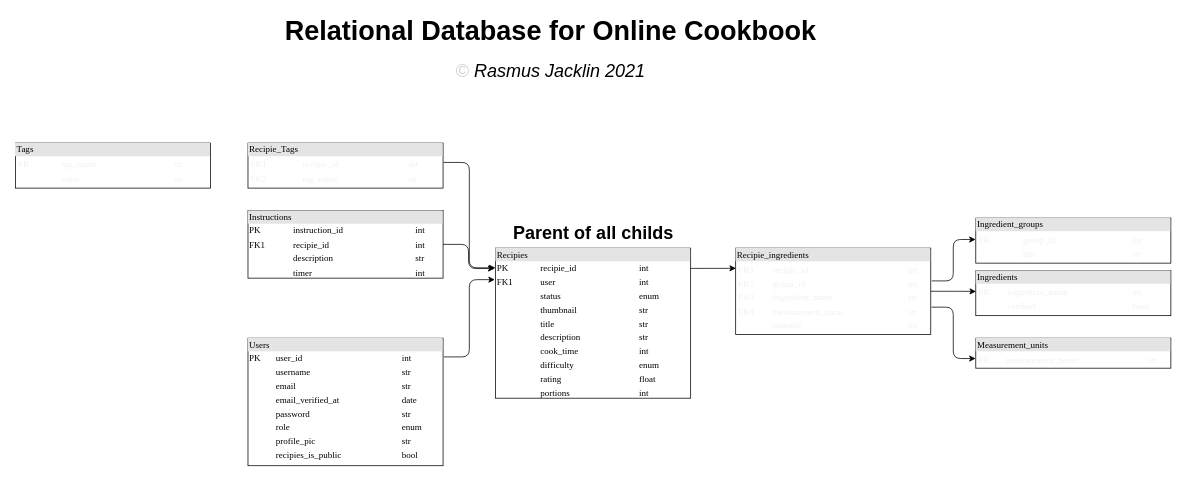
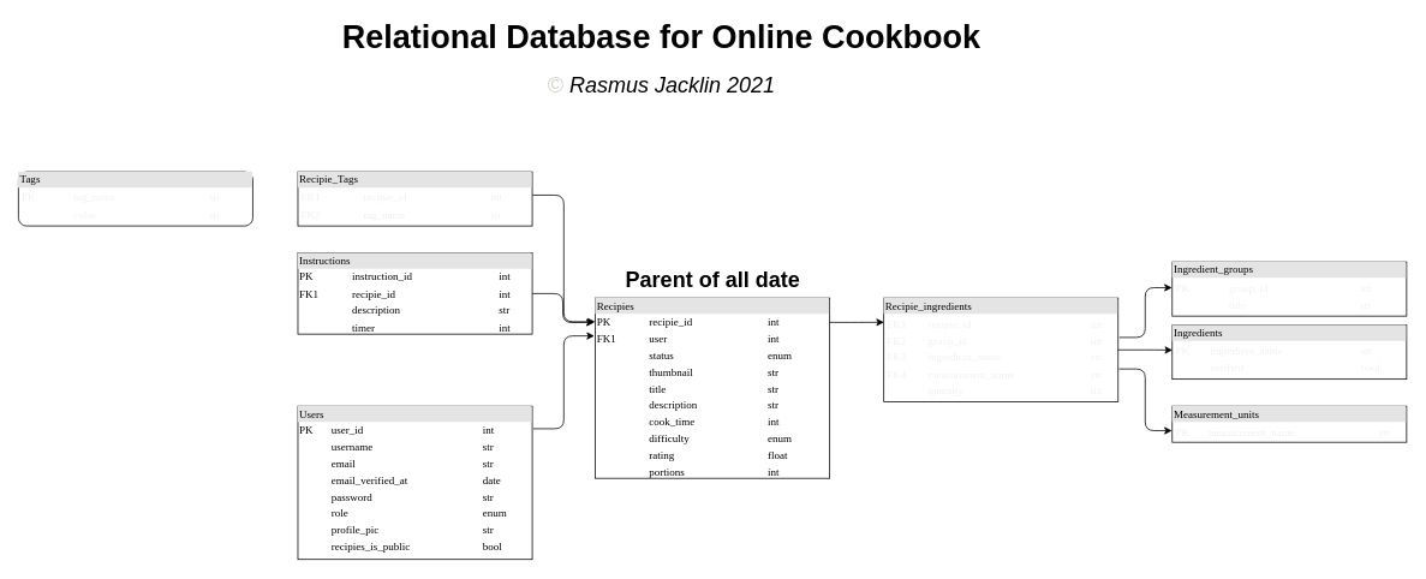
  <mxCell id="0" />
  <mxCell id="1" parent="0" />
  <mxCell id="2" value="&lt;div style=&quot;box-sizing: border-box ; width: 100% ; background: rgb(228 , 228 , 228) ; padding: 2px&quot;&gt;&lt;font color=&quot;#000000&quot;&gt;Recipies&lt;/font&gt;&lt;/div&gt;&lt;table style=&quot;width: 100% ; font-size: 1em&quot; cellpadding=&quot;2&quot; cellspacing=&quot;0&quot;&gt;&lt;tbody&gt;&lt;tr&gt;&lt;td&gt;PK&lt;/td&gt;&lt;td&gt;recipie_id&lt;/td&gt;&lt;td&gt;int&lt;/td&gt;&lt;/tr&gt;&lt;tr&gt;&lt;td&gt;FK1&lt;/td&gt;&lt;td&gt;user&lt;/td&gt;&lt;td&gt;int&lt;/td&gt;&lt;/tr&gt;&lt;tr&gt;&lt;td&gt;&lt;br&gt;&lt;/td&gt;&lt;td&gt;status&lt;/td&gt;&lt;td&gt;enum&lt;/td&gt;&lt;/tr&gt;&lt;tr&gt;&lt;td&gt;&lt;br&gt;&lt;/td&gt;&lt;td&gt;thumbnail&lt;/td&gt;&lt;td&gt;str&lt;/td&gt;&lt;/tr&gt;&lt;tr&gt;&lt;td&gt;&lt;br&gt;&lt;/td&gt;&lt;td&gt;title&lt;/td&gt;&lt;td&gt;str&lt;/td&gt;&lt;/tr&gt;&lt;tr&gt;&lt;td&gt;&lt;br&gt;&lt;/td&gt;&lt;td&gt;description&lt;/td&gt;&lt;td&gt;str&lt;/td&gt;&lt;/tr&gt;&lt;tr&gt;&lt;td&gt;&lt;br&gt;&lt;/td&gt;&lt;td&gt;cook_time&lt;/td&gt;&lt;td&gt;int&lt;/td&gt;&lt;/tr&gt;&lt;tr&gt;&lt;td&gt;&lt;br&gt;&lt;/td&gt;&lt;td&gt;difficulty&lt;/td&gt;&lt;td&gt;enum&lt;/td&gt;&lt;/tr&gt;&lt;tr&gt;&lt;td&gt;&lt;br&gt;&lt;/td&gt;&lt;td&gt;rating&lt;/td&gt;&lt;td&gt;float&lt;/td&gt;&lt;/tr&gt;&lt;tr&gt;&lt;td&gt;&lt;br&gt;&lt;/td&gt;&lt;td&gt;portions&lt;/td&gt;&lt;td&gt;int&lt;/td&gt;&lt;/tr&gt;&lt;/tbody&gt;&lt;/table&gt;" style="verticalAlign=top;align=left;overflow=fill;html=1;rounded=0;shadow=0;comic=0;labelBackgroundColor=none;strokeWidth=1;fontFamily=Verdana;fontSize=12" parent="1" vertex="1"><mxGeometry x="660" y="330" width="260" height="200" as="geometry" /></mxCell>
  <mxCell id="3" value="&lt;div style=&quot;box-sizing: border-box ; width: 100% ; background: rgb(228 , 228 , 228) ; padding: 2px&quot;&gt;&lt;font color=&quot;#000000&quot;&gt;Instructions&lt;/font&gt;&lt;/div&gt;&lt;table style=&quot;width: 100% ; font-size: 1em&quot; cellpadding=&quot;2&quot; cellspacing=&quot;0&quot;&gt;&lt;tbody&gt;&lt;tr&gt;&lt;td&gt;PK&lt;/td&gt;&lt;td&gt;instruction_id&lt;/td&gt;&lt;td&gt;int&lt;/td&gt;&lt;/tr&gt;&lt;tr&gt;&lt;td&gt;FK1&lt;/td&gt;&lt;td&gt;recipie_id&lt;/td&gt;&lt;td&gt;int&lt;/td&gt;&lt;/tr&gt;&lt;tr&gt;&lt;td&gt;&lt;br&gt;&lt;/td&gt;&lt;td&gt;description&lt;/td&gt;&lt;td&gt;str&lt;/td&gt;&lt;/tr&gt;&lt;tr&gt;&lt;td&gt;&lt;br&gt;&lt;/td&gt;&lt;td&gt;timer&lt;/td&gt;&lt;td&gt;int&lt;/td&gt;&lt;/tr&gt;&lt;/tbody&gt;&lt;/table&gt;" style="verticalAlign=top;align=left;overflow=fill;html=1;rounded=0;shadow=0;comic=0;labelBackgroundColor=none;strokeWidth=1;fontFamily=Verdana;fontSize=12" vertex="1" parent="1"><mxGeometry x="330" y="280" width="260" height="90" as="geometry" /></mxCell>
  <mxCell id="4" value="&lt;div style=&quot;box-sizing: border-box ; width: 100% ; background: rgb(228 , 228 , 228) ; padding: 2px&quot;&gt;&lt;font color=&quot;#000000&quot;&gt;Ingredient_groups&lt;/font&gt;&lt;/div&gt;&lt;table style=&quot;width: 100% ; font-size: 1em&quot; cellpadding=&quot;2&quot; cellspacing=&quot;0&quot;&gt;&lt;tbody&gt;&lt;tr&gt;&lt;td&gt;&lt;table cellpadding=&quot;2&quot; cellspacing=&quot;0&quot; style=&quot;color: rgb(240 , 240 , 240) ; font-size: 1em ; width: 256px&quot;&gt;&lt;tbody&gt;&lt;tr&gt;&lt;td&gt;PK&lt;/td&gt;&lt;td&gt;group_id&lt;/td&gt;&lt;td&gt;int&lt;/td&gt;&lt;/tr&gt;&lt;tr&gt;&lt;td&gt;&lt;br&gt;&lt;/td&gt;&lt;td&gt;title&lt;/td&gt;&lt;td&gt;str&lt;/td&gt;&lt;/tr&gt;&lt;/tbody&gt;&lt;/table&gt;&lt;/td&gt;&lt;td&gt;&lt;/td&gt;&lt;td&gt;&lt;/td&gt;&lt;/tr&gt;&lt;/tbody&gt;&lt;/table&gt;" style="verticalAlign=top;align=left;overflow=fill;html=1;rounded=0;shadow=0;comic=0;labelBackgroundColor=none;strokeWidth=1;fontFamily=Verdana;fontSize=12" vertex="1" parent="1"><mxGeometry x="1300" y="290" width="260" height="60" as="geometry" /></mxCell>
  <mxCell id="5" value="&lt;div style=&quot;box-sizing: border-box ; width: 100% ; background: rgb(228 , 228 , 228) ; padding: 2px&quot;&gt;&lt;font color=&quot;#000000&quot;&gt;Ingredients&lt;/font&gt;&lt;/div&gt;&lt;table style=&quot;width: 100% ; font-size: 1em&quot; cellpadding=&quot;2&quot; cellspacing=&quot;0&quot;&gt;&lt;tbody&gt;&lt;tr&gt;&lt;td&gt;&lt;table cellpadding=&quot;2&quot; cellspacing=&quot;0&quot; style=&quot;color: rgb(240 , 240 , 240) ; font-size: 1em ; width: 256px&quot;&gt;&lt;tbody&gt;&lt;tr&gt;&lt;td&gt;PK&lt;/td&gt;&lt;td&gt;ingredient_name&lt;/td&gt;&lt;td&gt;str&lt;/td&gt;&lt;/tr&gt;&lt;tr&gt;&lt;td&gt;&lt;br&gt;&lt;/td&gt;&lt;td&gt;verified&lt;/td&gt;&lt;td&gt;bool&lt;/td&gt;&lt;/tr&gt;&lt;/tbody&gt;&lt;/table&gt;&lt;/td&gt;&lt;td&gt;&lt;/td&gt;&lt;td&gt;&lt;/td&gt;&lt;/tr&gt;&lt;/tbody&gt;&lt;/table&gt;" style="verticalAlign=top;align=left;overflow=fill;html=1;rounded=0;shadow=0;comic=0;labelBackgroundColor=none;strokeWidth=1;fontFamily=Verdana;fontSize=12" vertex="1" parent="1"><mxGeometry x="1300" y="360" width="260" height="60" as="geometry" /></mxCell>
  <mxCell id="6" value="&lt;div style=&quot;box-sizing: border-box ; width: 100% ; background: rgb(228 , 228 , 228) ; padding: 2px&quot;&gt;&lt;font color=&quot;#000000&quot;&gt;Measurement_units&lt;/font&gt;&lt;/div&gt;&lt;table style=&quot;width: 100% ; font-size: 1em&quot; cellpadding=&quot;2&quot; cellspacing=&quot;0&quot;&gt;&lt;tbody&gt;&lt;tr&gt;&lt;td&gt;&lt;table cellpadding=&quot;2&quot; cellspacing=&quot;0&quot; style=&quot;color: rgb(240 , 240 , 240) ; font-size: 1em ; width: 256px&quot;&gt;&lt;tbody&gt;&lt;tr&gt;&lt;td&gt;PK&lt;/td&gt;&lt;td&gt;measurement_name&lt;/td&gt;&lt;td&gt;str&lt;/td&gt;&lt;/tr&gt;&lt;/tbody&gt;&lt;/table&gt;&lt;/td&gt;&lt;td&gt;&lt;/td&gt;&lt;td&gt;&lt;/td&gt;&lt;/tr&gt;&lt;/tbody&gt;&lt;/table&gt;" style="verticalAlign=top;align=left;overflow=fill;html=1;rounded=0;shadow=0;comic=0;labelBackgroundColor=none;strokeWidth=1;fontFamily=Verdana;fontSize=12" vertex="1" parent="1"><mxGeometry x="1300" y="450" width="260" height="40" as="geometry" /></mxCell>
  <mxCell id="7" value="&lt;div style=&quot;box-sizing: border-box ; width: 100% ; background: rgb(228 , 228 , 228) ; padding: 2px&quot;&gt;&lt;font color=&quot;#000000&quot;&gt;Recipie_Tags&lt;/font&gt;&lt;/div&gt;&lt;table style=&quot;width: 100% ; font-size: 1em&quot; cellpadding=&quot;2&quot; cellspacing=&quot;0&quot;&gt;&lt;tbody&gt;&lt;tr&gt;&lt;td&gt;&lt;table cellpadding=&quot;2&quot; cellspacing=&quot;0&quot; style=&quot;color: rgb(240 , 240 , 240) ; font-size: 1em ; width: 256px&quot;&gt;&lt;tbody&gt;&lt;tr&gt;&lt;td&gt;FK1&lt;/td&gt;&lt;td&gt;recipie_id&lt;/td&gt;&lt;td&gt;int&lt;/td&gt;&lt;/tr&gt;&lt;tr&gt;&lt;td&gt;FK2&lt;/td&gt;&lt;td&gt;tag_name&lt;/td&gt;&lt;td&gt;str&lt;/td&gt;&lt;/tr&gt;&lt;/tbody&gt;&lt;/table&gt;&lt;/td&gt;&lt;td&gt;&lt;/td&gt;&lt;td&gt;&lt;/td&gt;&lt;/tr&gt;&lt;/tbody&gt;&lt;/table&gt;" style="verticalAlign=top;align=left;overflow=fill;html=1;rounded=0;shadow=0;comic=0;labelBackgroundColor=none;strokeWidth=1;fontFamily=Verdana;fontSize=12" vertex="1" parent="1"><mxGeometry x="330" y="190" width="260" height="60" as="geometry" /></mxCell>
- <mxCell id="8" value="&lt;div style=&quot;box-sizing: border-box ; width: 100% ; background: rgb(228 , 228 , 228) ; padding: 2px&quot;&gt;&lt;font color=&quot;#000000&quot;&gt;Tags&lt;/font&gt;&lt;/div&gt;&lt;table style=&quot;width: 100% ; font-size: 1em&quot; cellpadding=&quot;2&quot; cellspacing=&quot;0&quot;&gt;&lt;tbody&gt;&lt;tr&gt;&lt;td&gt;&lt;table cellpadding=&quot;2&quot; cellspacing=&quot;0&quot; style=&quot;color: rgb(240 , 240 , 240) ; font-size: 1em ; width: 256px&quot;&gt;&lt;tbody&gt;&lt;tr&gt;&lt;td&gt;PK&lt;/td&gt;&lt;td&gt;tag_name&lt;/td&gt;&lt;td&gt;str&lt;/td&gt;&lt;/tr&gt;&lt;tr&gt;&lt;td&gt;&lt;br&gt;&lt;/td&gt;&lt;td&gt;color&lt;/td&gt;&lt;td&gt;str&lt;/td&gt;&lt;/tr&gt;&lt;/tbody&gt;&lt;/table&gt;&lt;/td&gt;&lt;td&gt;&lt;/td&gt;&lt;td&gt;&lt;/td&gt;&lt;/tr&gt;&lt;/tbody&gt;&lt;/table&gt;" style="verticalAlign=top;align=left;overflow=fill;html=1;rounded=0;shadow=0;comic=0;labelBackgroundColor=none;strokeWidth=1;fontFamily=Verdana;fontSize=12" vertex="1" parent="1"><mxGeometry x="20" y="190" width="260" height="60" as="geometry" /></mxCell>
+ <mxCell id="8" value="&lt;div style=&quot;box-sizing: border-box ; width: 100% ; background: rgb(228 , 228 , 228) ; padding: 2px&quot;&gt;&lt;font color=&quot;#000000&quot;&gt;Tags&lt;/font&gt;&lt;/div&gt;&lt;table style=&quot;width: 100% ; font-size: 1em&quot; cellpadding=&quot;2&quot; cellspacing=&quot;0&quot;&gt;&lt;tbody&gt;&lt;tr&gt;&lt;td&gt;&lt;table cellpadding=&quot;2&quot; cellspacing=&quot;0&quot; style=&quot;color: rgb(240 , 240 , 240) ; font-size: 1em ; width: 256px&quot;&gt;&lt;tbody&gt;&lt;tr&gt;&lt;td&gt;PK&lt;/td&gt;&lt;td&gt;tag_name&lt;/td&gt;&lt;td&gt;str&lt;/td&gt;&lt;/tr&gt;&lt;tr&gt;&lt;td&gt;&lt;br&gt;&lt;/td&gt;&lt;td&gt;color&lt;/td&gt;&lt;td&gt;str&lt;/td&gt;&lt;/tr&gt;&lt;/tbody&gt;&lt;/table&gt;&lt;/td&gt;&lt;td&gt;&lt;/td&gt;&lt;td&gt;&lt;/td&gt;&lt;/tr&gt;&lt;/tbody&gt;&lt;/table&gt;" style="verticalAlign=top;align=left;overflow=fill;html=1;shadow=0;comic=0;labelBackgroundColor=none;strokeWidth=1;fontFamily=Verdana;fontSize=12;rounded=1;" vertex="1" parent="1"><mxGeometry x="20" y="190" width="260" height="60" as="geometry" /></mxCell>
  <mxCell id="9" value="&lt;div style=&quot;box-sizing: border-box ; width: 100% ; background: rgb(228 , 228 , 228) ; padding: 2px&quot;&gt;&lt;font color=&quot;#000000&quot;&gt;Recipie_ingredients&lt;/font&gt;&lt;/div&gt;&lt;table style=&quot;width: 100% ; font-size: 1em&quot; cellpadding=&quot;2&quot; cellspacing=&quot;0&quot;&gt;&lt;tbody&gt;&lt;tr&gt;&lt;td&gt;&lt;table cellpadding=&quot;2&quot; cellspacing=&quot;0&quot; style=&quot;color: rgb(240 , 240 , 240) ; font-size: 1em ; width: 256px&quot;&gt;&lt;tbody&gt;&lt;tr&gt;&lt;td&gt;FK1&lt;/td&gt;&lt;td&gt;recipie_id&lt;/td&gt;&lt;td&gt;int&lt;/td&gt;&lt;/tr&gt;&lt;tr&gt;&lt;td&gt;FK2&lt;/td&gt;&lt;td&gt;group_id&lt;/td&gt;&lt;td&gt;int&lt;/td&gt;&lt;/tr&gt;&lt;tr&gt;&lt;td&gt;FK3&lt;/td&gt;&lt;td&gt;ingredient_name&lt;/td&gt;&lt;td&gt;str&lt;/td&gt;&lt;/tr&gt;&lt;tr&gt;&lt;td&gt;FK4&lt;/td&gt;&lt;td&gt;measurement_name&lt;/td&gt;&lt;td&gt;str&lt;/td&gt;&lt;/tr&gt;&lt;tr&gt;&lt;td&gt;&lt;br&gt;&lt;/td&gt;&lt;td&gt;quantity&lt;/td&gt;&lt;td&gt;int&lt;/td&gt;&lt;/tr&gt;&lt;/tbody&gt;&lt;/table&gt;&lt;/td&gt;&lt;td&gt;&lt;/td&gt;&lt;td&gt;&lt;/td&gt;&lt;/tr&gt;&lt;/tbody&gt;&lt;/table&gt;" style="verticalAlign=top;align=left;overflow=fill;html=1;rounded=0;shadow=0;comic=0;labelBackgroundColor=none;strokeWidth=1;fontFamily=Verdana;fontSize=12" vertex="1" parent="1"><mxGeometry x="980" y="330" width="260" height="115" as="geometry" /></mxCell>
  <mxCell id="10" value="" style="edgeStyle=elbowEdgeStyle;elbow=horizontal;endArrow=classic;html=1;exitX=1;exitY=0.5;exitDx=0;exitDy=0;entryX=0.001;entryY=0.463;entryDx=0;entryDy=0;entryPerimeter=0;" edge="1" parent="1" source="9" target="5"><mxGeometry width="50" height="50" relative="1" as="geometry"><mxPoint x="960" y="490" as="sourcePoint" /><mxPoint x="1010" y="440" as="targetPoint" /><Array as="points"><mxPoint x="1280" y="370" /></Array></mxGeometry></mxCell>
  <mxCell id="11" value="" style="edgeStyle=elbowEdgeStyle;elbow=horizontal;endArrow=classic;html=1;exitX=1.004;exitY=0.684;exitDx=0;exitDy=0;entryX=-0.001;entryY=0.679;entryDx=0;entryDy=0;exitPerimeter=0;entryPerimeter=0;" edge="1" parent="1" source="9" target="6"><mxGeometry width="50" height="50" relative="1" as="geometry"><mxPoint x="1210" y="477.5" as="sourcePoint" /><mxPoint x="1270" y="450" as="targetPoint" /></mxGeometry></mxCell>
  <mxCell id="12" value="" style="edgeStyle=elbowEdgeStyle;elbow=horizontal;endArrow=classic;html=1;entryX=-0.001;entryY=0.475;entryDx=0;entryDy=0;entryPerimeter=0;exitX=1.005;exitY=0.38;exitDx=0;exitDy=0;exitPerimeter=0;" edge="1" parent="1" source="9" target="4"><mxGeometry width="50" height="50" relative="1" as="geometry"><mxPoint x="1242" y="359" as="sourcePoint" /><mxPoint x="1297" y="300" as="targetPoint" /><Array as="points"><mxPoint x="1270" y="330" /></Array></mxGeometry></mxCell>
  <mxCell id="13" value="" style="edgeStyle=elbowEdgeStyle;elbow=horizontal;endArrow=classic;html=1;entryX=0.001;entryY=0.234;entryDx=0;entryDy=0;entryPerimeter=0;exitX=1;exitY=0.135;exitDx=0;exitDy=0;exitPerimeter=0;" edge="1" parent="1" source="2" target="9"><mxGeometry width="50" height="50" relative="1" as="geometry"><mxPoint x="940" y="357" as="sourcePoint" /><mxPoint x="980" y="290" as="targetPoint" /><Array as="points"><mxPoint x="952" y="359" /></Array></mxGeometry></mxCell>
  <mxCell id="14" value="" style="edgeStyle=elbowEdgeStyle;elbow=horizontal;endArrow=classic;html=1;exitX=1.002;exitY=0.43;exitDx=0;exitDy=0;exitPerimeter=0;entryX=-0.001;entryY=0.131;entryDx=0;entryDy=0;entryPerimeter=0;" edge="1" parent="1" source="7" target="2"><mxGeometry width="50" height="50" relative="1" as="geometry"><mxPoint x="530" y="400" as="sourcePoint" /><mxPoint x="580" y="350" as="targetPoint" /></mxGeometry></mxCell>
  <mxCell id="15" value="" style="edgeStyle=elbowEdgeStyle;elbow=horizontal;endArrow=classic;html=1;exitX=1;exitY=0.5;exitDx=0;exitDy=0;entryX=-0.006;entryY=0.136;entryDx=0;entryDy=0;entryPerimeter=0;" edge="1" parent="1" source="3" target="2"><mxGeometry width="50" height="50" relative="1" as="geometry"><mxPoint x="670" y="590" as="sourcePoint" /><mxPoint x="719.48" y="608.72" as="targetPoint" /></mxGeometry></mxCell>
  <mxCell id="16" value="&lt;div style=&quot;box-sizing: border-box ; width: 100% ; background: rgb(228 , 228 , 228) ; padding: 2px&quot;&gt;&lt;font color=&quot;#000000&quot;&gt;Users&lt;/font&gt;&lt;/div&gt;&lt;table style=&quot;width: 100% ; font-size: 1em&quot; cellpadding=&quot;2&quot; cellspacing=&quot;0&quot;&gt;&lt;tbody&gt;&lt;tr&gt;&lt;td&gt;PK&lt;/td&gt;&lt;td&gt;user_id&lt;/td&gt;&lt;td&gt;int&lt;/td&gt;&lt;/tr&gt;&lt;tr&gt;&lt;td&gt;&lt;br&gt;&lt;/td&gt;&lt;td&gt;username&lt;/td&gt;&lt;td&gt;str&lt;/td&gt;&lt;/tr&gt;&lt;tr&gt;&lt;td&gt;&lt;br&gt;&lt;/td&gt;&lt;td&gt;email&lt;/td&gt;&lt;td&gt;str&lt;/td&gt;&lt;/tr&gt;&lt;tr&gt;&lt;td&gt;&lt;br&gt;&lt;/td&gt;&lt;td&gt;email_verified_at&lt;/td&gt;&lt;td&gt;date&lt;/td&gt;&lt;/tr&gt;&lt;tr&gt;&lt;td&gt;&lt;br&gt;&lt;/td&gt;&lt;td&gt;password&lt;/td&gt;&lt;td&gt;str&lt;/td&gt;&lt;/tr&gt;&lt;tr&gt;&lt;td&gt;&lt;br&gt;&lt;/td&gt;&lt;td&gt;role&lt;/td&gt;&lt;td&gt;enum&lt;/td&gt;&lt;/tr&gt;&lt;tr&gt;&lt;td&gt;&lt;br&gt;&lt;/td&gt;&lt;td&gt;profile_pic&lt;/td&gt;&lt;td&gt;str&lt;/td&gt;&lt;/tr&gt;&lt;tr&gt;&lt;td&gt;&lt;br&gt;&lt;/td&gt;&lt;td&gt;recipies_is_public&lt;/td&gt;&lt;td&gt;bool&lt;/td&gt;&lt;/tr&gt;&lt;/tbody&gt;&lt;/table&gt;" style="verticalAlign=top;align=left;overflow=fill;html=1;rounded=0;shadow=0;comic=0;labelBackgroundColor=none;strokeWidth=1;fontFamily=Verdana;fontSize=12" vertex="1" parent="1"><mxGeometry x="330" y="450" width="260" height="170" as="geometry" /></mxCell>
  <mxCell id="17" value="" style="edgeStyle=elbowEdgeStyle;elbow=horizontal;endArrow=classic;html=1;exitX=1.004;exitY=0.147;exitDx=0;exitDy=0;exitPerimeter=0;entryX=-0.004;entryY=0.21;entryDx=0;entryDy=0;entryPerimeter=0;" edge="1" parent="1" source="16" target="2"><mxGeometry width="50" height="50" relative="1" as="geometry"><mxPoint x="600" y="335" as="sourcePoint" /><mxPoint x="640" y="380" as="targetPoint" /></mxGeometry></mxCell>
- <mxCell id="18" value="Parent of all childs" style="text;strokeColor=none;fillColor=none;html=1;fontSize=24;fontStyle=1;verticalAlign=middle;align=center;" vertex="1" parent="1"><mxGeometry x="660" y="290" width="260" height="40" as="geometry" /></mxCell>
+ <mxCell id="18" value="Parent of all date" style="text;strokeColor=none;fillColor=none;html=1;fontSize=24;fontStyle=1;verticalAlign=middle;align=center;" vertex="1" parent="1"><mxGeometry x="660" y="290" width="260" height="40" as="geometry" /></mxCell>
  <mxCell id="19" value="&lt;font style=&quot;font-size: 36px&quot;&gt;Relational Database for Online Cookbook&lt;/font&gt;" style="text;strokeColor=none;fillColor=none;html=1;fontSize=24;fontStyle=1;verticalAlign=middle;align=center;" vertex="1" parent="1"><mxGeometry x="353" y="20" width="760" height="40" as="geometry" /></mxCell>
  <mxCell id="20" value="&lt;font style=&quot;font-size: 24px&quot;&gt;&lt;span style=&quot;color: rgb(211 , 207 , 201) ; font-family: &amp;#34;arial&amp;#34; , sans-serif ; font-weight: 400 ; text-align: left&quot;&gt;&lt;font style=&quot;font-size: 24px&quot;&gt;©&lt;/font&gt;&lt;/span&gt;&lt;span style=&quot;font-weight: normal&quot;&gt;&lt;i&gt;&lt;span style=&quot;color: rgb(211 , 207 , 201) ; font-family: &amp;#34;arial&amp;#34; , sans-serif ; text-align: left&quot;&gt;&amp;nbsp;&lt;/span&gt;&lt;span&gt;Rasmus Jacklin 2021&lt;/span&gt;&lt;/i&gt;&lt;/span&gt;&lt;/font&gt;" style="text;strokeColor=none;fillColor=none;html=1;fontSize=24;fontStyle=1;verticalAlign=middle;align=center;" vertex="1" parent="1"><mxGeometry x="353" y="75" width="760" height="40" as="geometry" /></mxCell>
